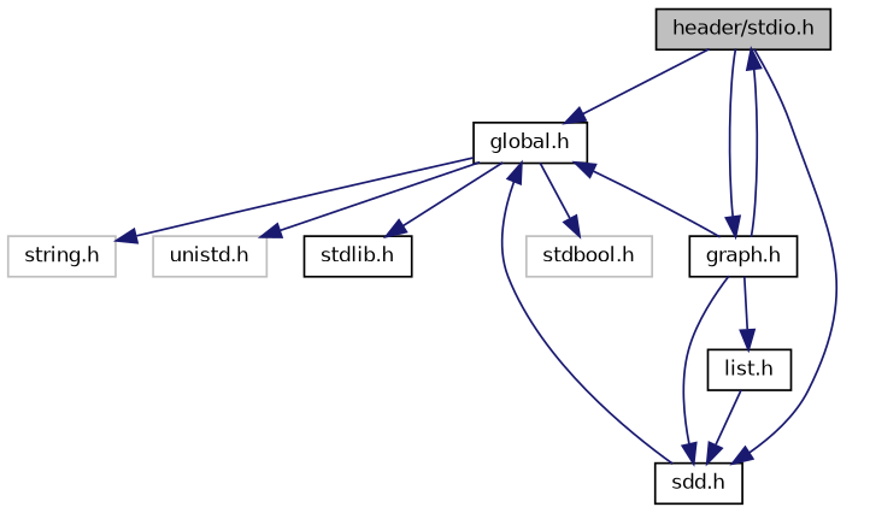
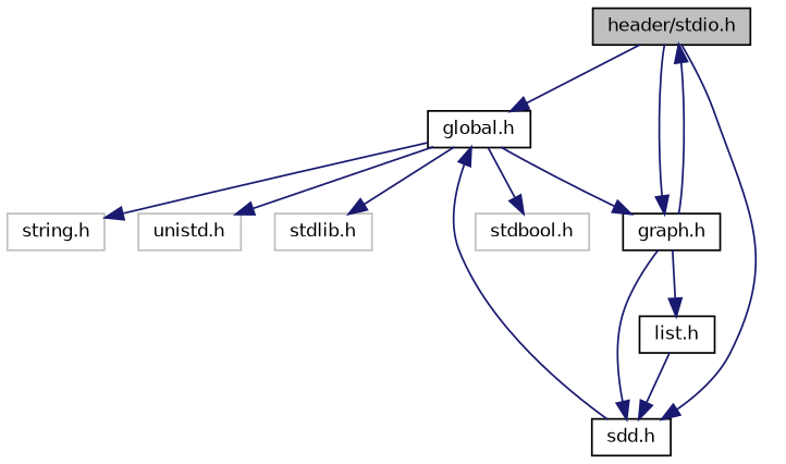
  digraph {
    node [color=black fillcolor=white fontname=Helvetica fontsize=10 shape=record style=filled]
    edge [color=midnightblue fontname=Helvetica fontsize=10 labelfontname=Helvetica labelfontsize=10 style=solid]
    n1 [fillcolor=grey75 fontcolor=black height=0.2 label="header/stdio.h" width=0.4]
    n2 [height=0.2 label="global.h" width=0.4]
    n3 [height=0.2 label="sdd.h" width=0.4]
    n4 [height=0.2 label="graph.h" width=0.4]
-   n5 [height=0.2 label="stdlib.h" width=0.4]
+   n5 [color=grey75 height=0.2 label="stdlib.h" width=0.4]
    n6 [color=grey75 height=0.2 label="stdbool.h" width=0.4]
    n7 [color=grey75 height=0.2 label="string.h" width=0.4]
    n8 [color=grey75 height=0.2 label="unistd.h" width=0.4]
    n9 [height=0.2 label="list.h" width=0.4]
    n1 -> n2
    n1 -> n3
    n1 -> n4
    n2 -> n5
    n2 -> n6
    n2 -> n7
    n2 -> n8
    n3 -> n2
    n4 -> n1
-   n4 -> n2
+   n2 -> n4
    n4 -> n3
    n4 -> n9
    n9 -> n3
  }
